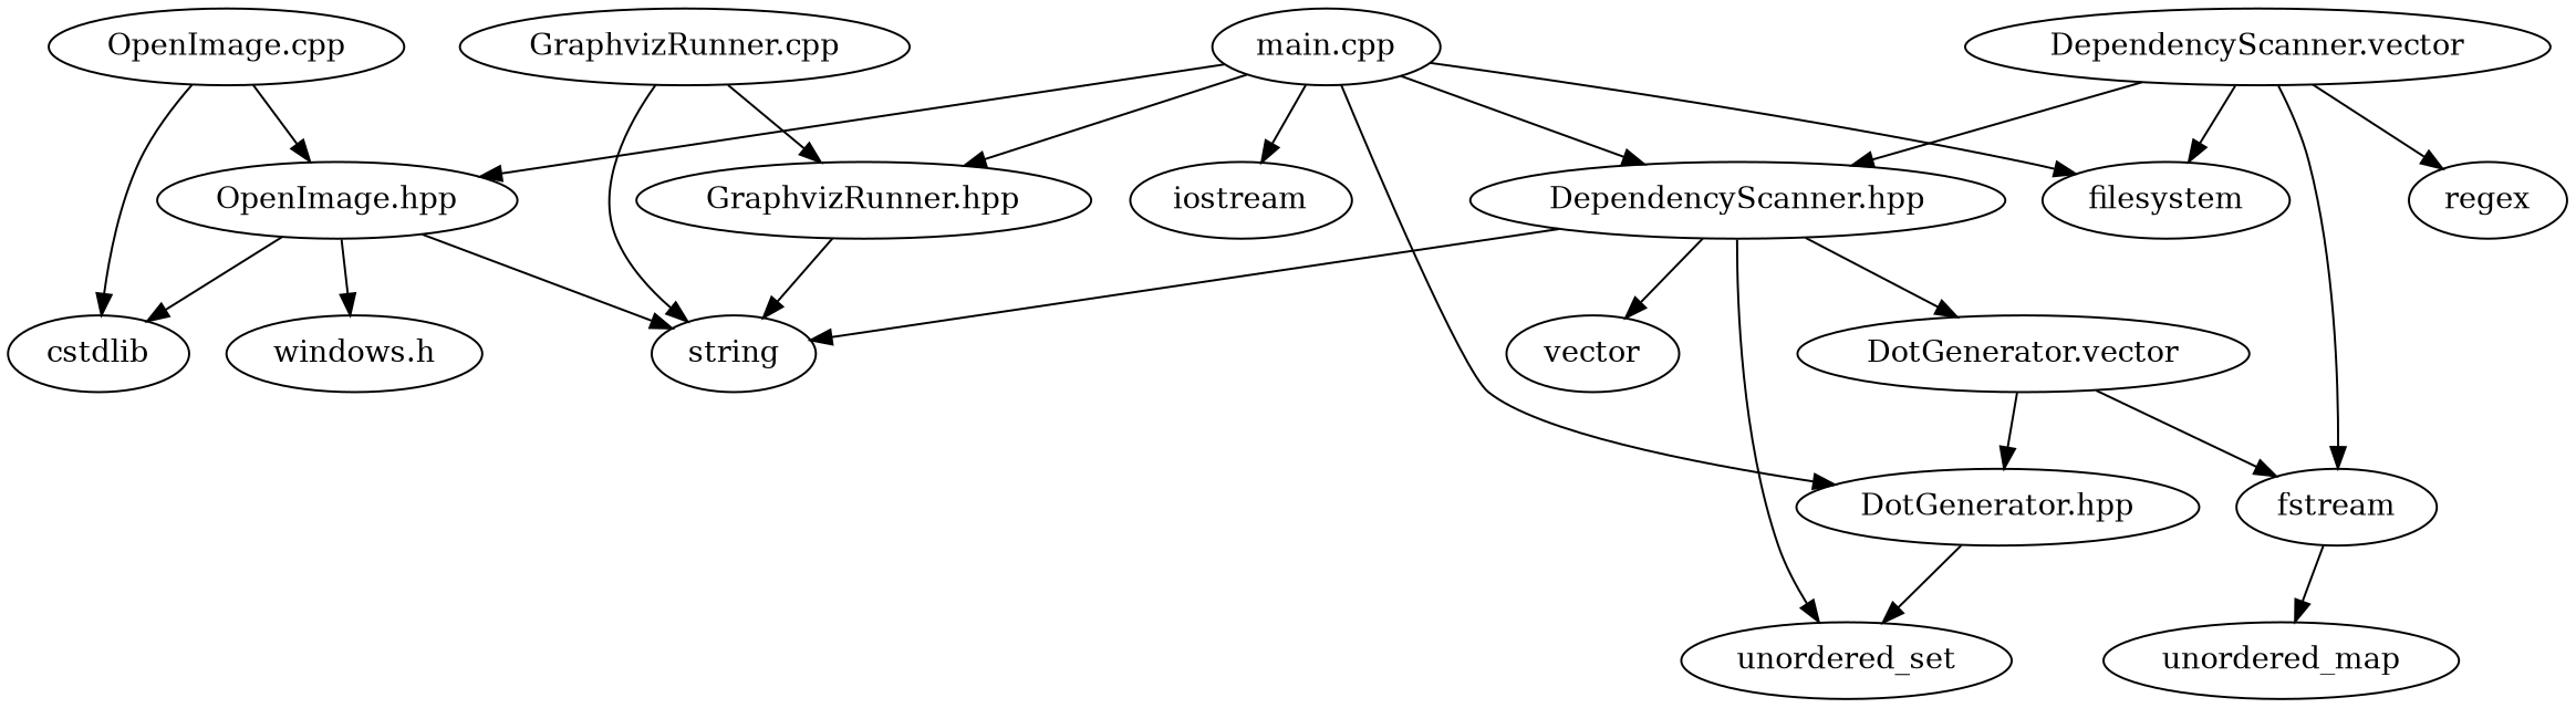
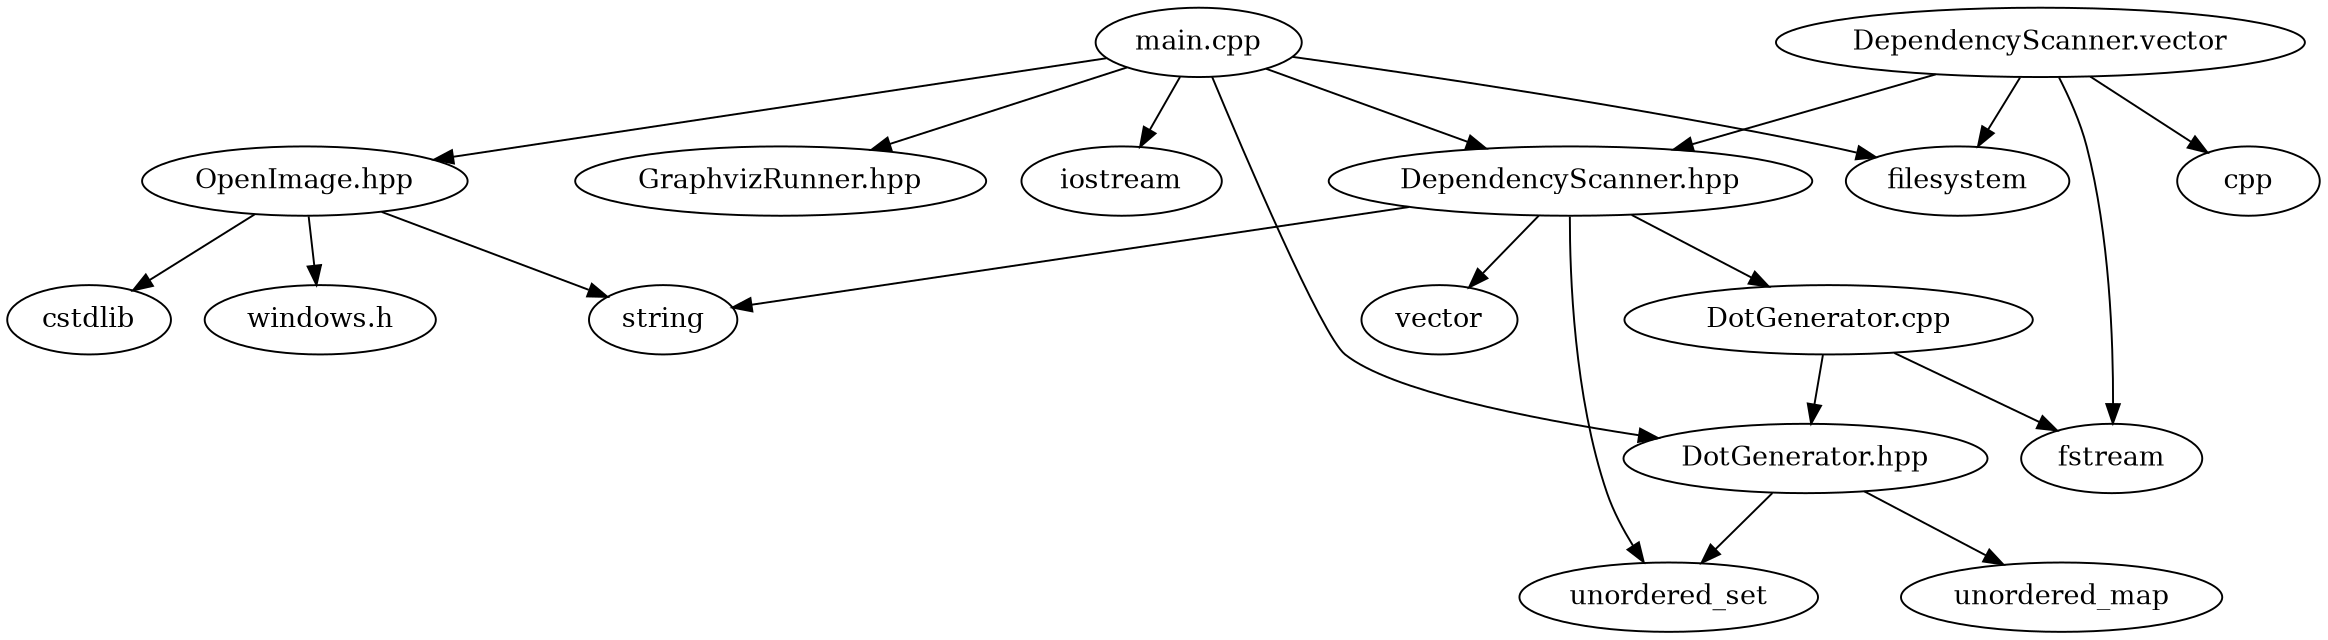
  digraph {
    "main.cpp"
    filesystem
    "OpenImage.hpp"
    iostream
    "GraphvizRunner.hpp"
    "DotGenerator.hpp"
    "DependencyScanner.hpp"
    string
    "windows.h"
    cstdlib
    unordered_map
    unordered_set
    vector
-   "DotGenerator.cpp" [label="DotGenerator.vector"]
-   "OpenImage.cpp"
-   "GraphvizRunner.cpp"
+   "DotGenerator.cpp"
    n17 [label="DependencyScanner.vector"]
    fstream
-   regex
+   regex [label=cpp]
    "main.cpp" -> filesystem
    "main.cpp" -> "OpenImage.hpp"
    "main.cpp" -> iostream
    "main.cpp" -> "GraphvizRunner.hpp"
    "main.cpp" -> "DotGenerator.hpp"
    "main.cpp" -> "DependencyScanner.hpp"
    "OpenImage.hpp" -> string
    "OpenImage.hpp" -> "windows.h"
    "OpenImage.hpp" -> cstdlib
-   "GraphvizRunner.hpp" -> string
-   fstream -> unordered_map
+   "DotGenerator.hpp" -> unordered_map
    "DotGenerator.hpp" -> unordered_set
    "DependencyScanner.hpp" -> string
    "DependencyScanner.hpp" -> unordered_set
    "DependencyScanner.hpp" -> vector
    "DependencyScanner.hpp" -> "DotGenerator.cpp"
    "DotGenerator.cpp" -> "DotGenerator.hpp"
    "DotGenerator.cpp" -> fstream
-   "OpenImage.cpp" -> "OpenImage.hpp"
-   "OpenImage.cpp" -> cstdlib
-   "GraphvizRunner.cpp" -> "GraphvizRunner.hpp"
-   "GraphvizRunner.cpp" -> string
    n17 -> filesystem
    n17 -> "DependencyScanner.hpp"
    n17 -> fstream
    n17 -> regex
  }
